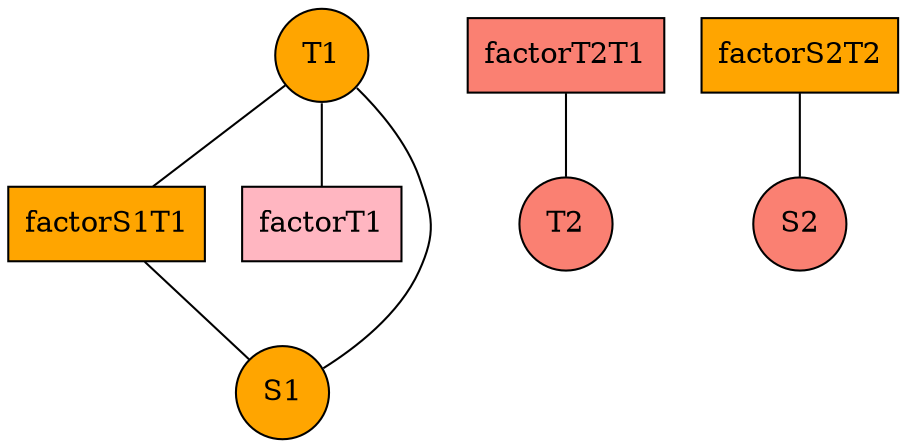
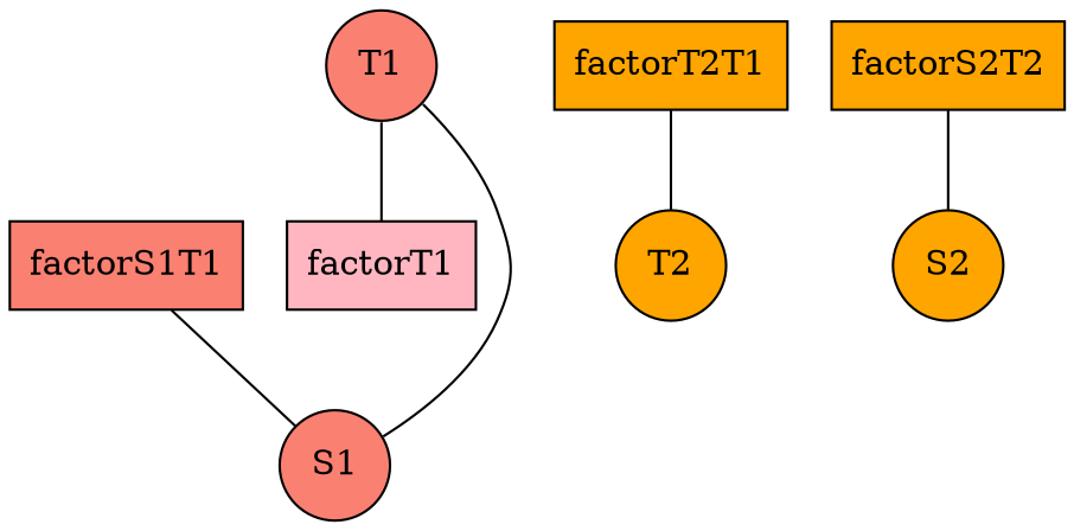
  graph {
    node [fillcolor=orange shape=circle style=filled]
-   n1 [label=T1]
-   n2 [label=factorS1T1 shape=box]
+   n1 [fillcolor=salmon label=T1]
+   n2 [fillcolor=salmon label=factorS1T1 shape=box]
    n3 [fillcolor=lightpink label=factorT1 shape=box]
-   n4 [label=S1]
-   n5 [fillcolor=salmon label=factorT2T1 shape=box]
-   n6 [fillcolor=salmon label=T2]
+   n4 [fillcolor=salmon label=S1]
+   n5 [label=factorT2T1 shape=box]
+   n6 [label=T2]
    n7 [label=factorS2T2 shape=box]
-   n8 [fillcolor=salmon label=S2]
-   n1 -- n2
+   n8 [label=S2]
    n1 -- n3
    n1 -- n4
    n2 -- n4
    n5 -- n6
    n7 -- n8
  }
